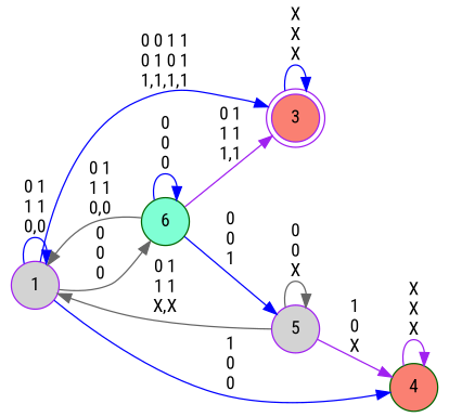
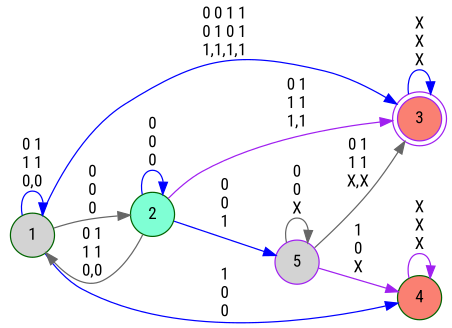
  digraph {
    fontname="Roboto Condensed"
    rankdir=LR
    node [color=darkgreen fillcolor=salmon fontname="Roboto Condensed" shape=circle style=filled]
    edge [color=blue fontname="Roboto Condensed"]
    3 [color=purple height=0.5 shape=doublecircle width=0.5]
-   1 [color=purple fillcolor=lightgrey height=0.5 width=0.5]
-   2 [fillcolor=aquamarine height=0.5 width=0.5 label=6]
+   1 [fillcolor=lightgrey height=0.5 width=0.5]
+   2 [fillcolor=aquamarine height=0.5 width=0.5]
    4 [height=0.5 width=0.5]
    5 [color=purple fillcolor=lightgrey height=0.5 width=0.5]
    3 -> 3 [label="X\nX\nX"]
    1 -> 3 [label="0 0 1 1\n0 1 0 1\n1,1,1,1"]
    1 -> 1 [label="0 1\n1 1\n0,0"]
    1 -> 2 [color=gray40 label="0\n0\n0"]
    1 -> 4 [label="1\n0\n0"]
    2 -> 3 [color=purple label="0 1\n1 1\n1,1"]
    2 -> 1 [color=gray40 label="0 1\n1 1\n0,0"]
    2 -> 2 [label="0\n0\n0"]
    2 -> 5 [label="0\n0\n1"]
    4 -> 4 [color=purple label="X\nX\nX"]
-   5 -> 1 [color=gray40 label="0 1\n1 1\nX,X"]
+   5 -> 3 [color=gray40 label="0 1\n1 1\nX,X"]
    5 -> 4 [color=purple label="1\n0\nX"]
    5 -> 5 [color=gray40 label="0\n0\nX"]
  }
